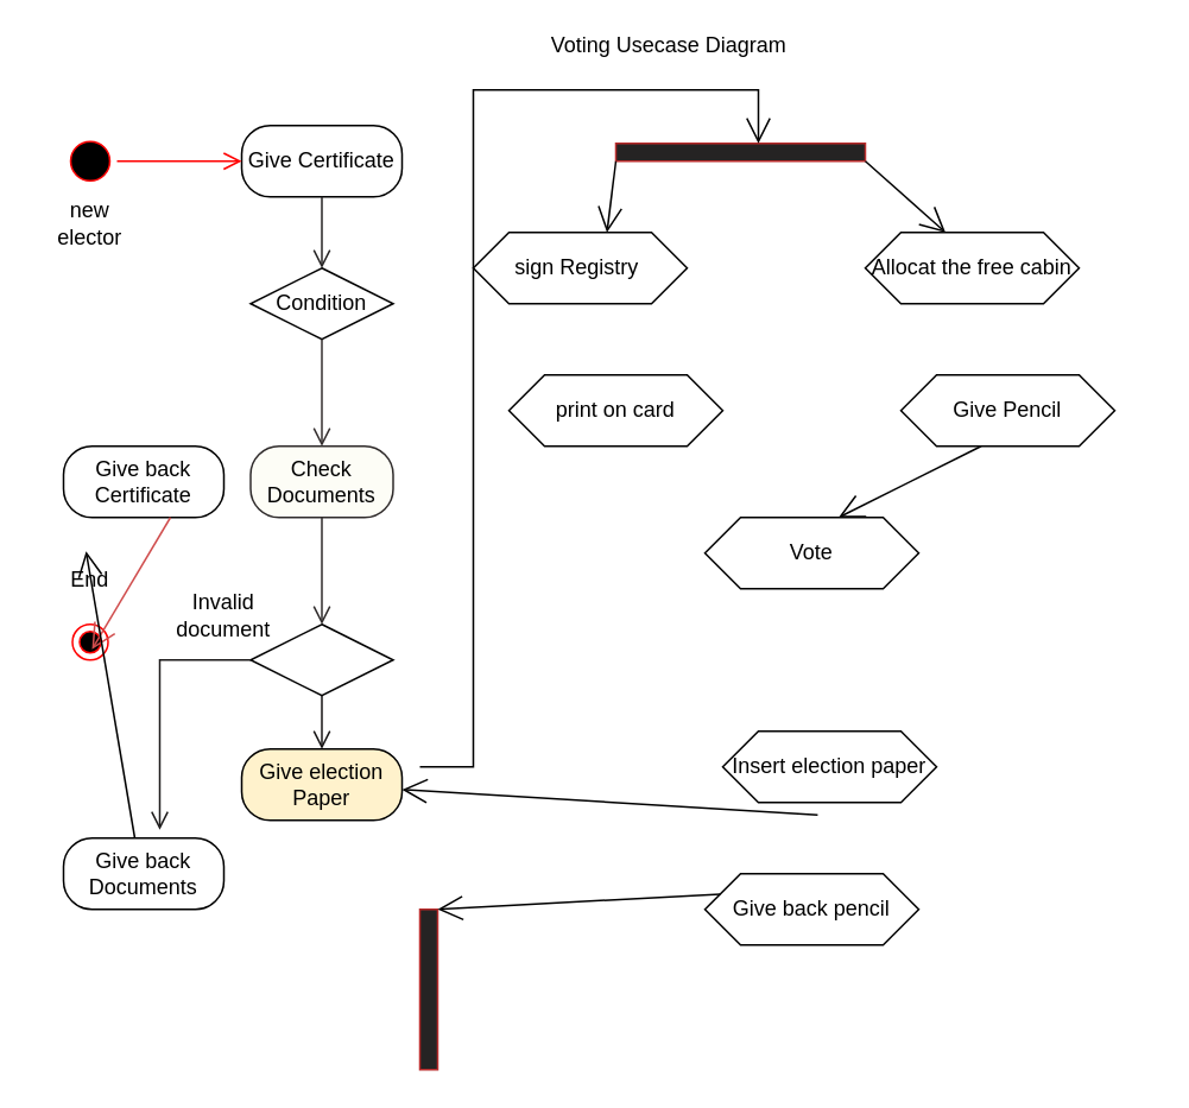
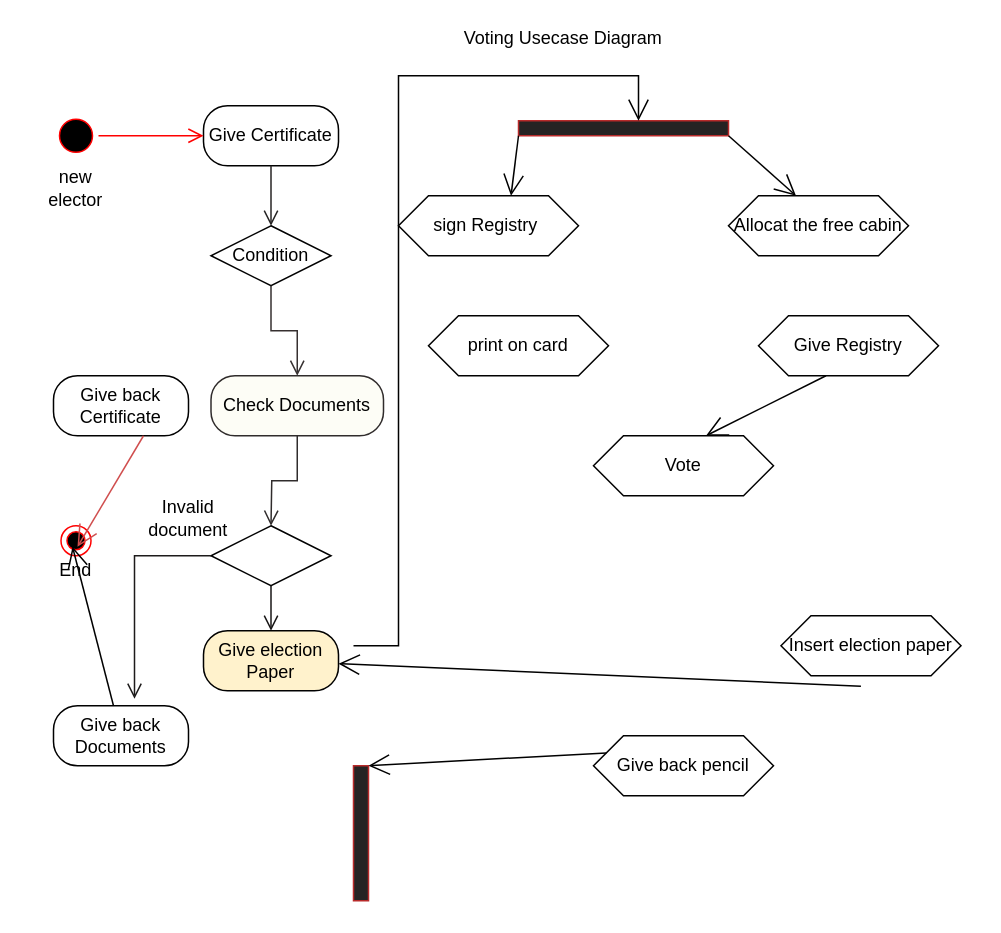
  <mxCell id="0" />
  <mxCell id="1" parent="0" />
  <mxCell id="2" value="Give Certificate" style="rounded=1;whiteSpace=wrap;html=1;arcSize=40;" vertex="1" parent="1"><mxGeometry x="135" y="70" width="90" height="40" as="geometry" /></mxCell>
  <mxCell id="3" value="" style="edgeStyle=orthogonalEdgeStyle;html=1;verticalAlign=bottom;endArrow=open;endSize=8;strokeColor=#272525;rounded=0;" edge="1" parent="1"><mxGeometry relative="1" as="geometry"><mxPoint x="180" y="150" as="targetPoint" /><mxPoint x="180" y="110" as="sourcePoint" /></mxGeometry></mxCell>
  <mxCell id="4" value="" style="ellipse;html=1;shape=endState;fillColor=#000000;strokeColor=#ff0000;" vertex="1" parent="1"><mxGeometry x="40" y="350" width="20" height="20" as="geometry" /></mxCell>
  <mxCell id="5" value="" style="edgeStyle=orthogonalEdgeStyle;html=1;verticalAlign=bottom;endArrow=open;endSize=8;strokeColor=#ff0000;rounded=0;entryX=0;entryY=0.5;entryDx=0;entryDy=0;" edge="1" source="6" parent="1" target="2"><mxGeometry relative="1" as="geometry"><mxPoint x="115" y="130" as="targetPoint" /><mxPoint x="55" y="80" as="sourcePoint" /><Array as="points"><mxPoint x="85" y="90" /><mxPoint x="85" y="90" /></Array></mxGeometry></mxCell>
  <mxCell id="6" value="" style="ellipse;html=1;shape=startState;fillColor=#000000;strokeColor=#ff0000;" vertex="1" parent="1"><mxGeometry x="35" y="75" width="30" height="30" as="geometry" /></mxCell>
  <mxCell id="7" value="Give back Certificate" style="rounded=1;whiteSpace=wrap;html=1;arcSize=40;" vertex="1" parent="1"><mxGeometry x="35" y="250" width="90" height="40" as="geometry" /></mxCell>
  <mxCell id="8" value="Condition" style="rhombus;whiteSpace=wrap;html=1;" vertex="1" parent="1"><mxGeometry x="140" y="150" width="80" height="40" as="geometry" /></mxCell>
  <mxCell id="9" value="" style="edgeStyle=orthogonalEdgeStyle;html=1;align=left;verticalAlign=bottom;endArrow=open;endSize=8;strokeColor=#363030;rounded=0;entryX=0.5;entryY=0;entryDx=0;entryDy=0;" edge="1" source="8" parent="1" target="10"><mxGeometry x="-1" relative="1" as="geometry"><mxPoint x="175" y="250" as="targetPoint" /></mxGeometry></mxCell>
- <mxCell id="10" value="Check Documents" style="rounded=1;whiteSpace=wrap;html=1;arcSize=40;fontColor=#000000;fillColor=#fdfdf6;strokeColor=#302c2c;" vertex="1" parent="1"><mxGeometry x="140" y="250" width="80" height="40" as="geometry" /></mxCell>
+ <mxCell id="10" value="Check Documents" style="rounded=1;whiteSpace=wrap;html=1;arcSize=40;fontColor=#000000;fillColor=#fdfdf6;strokeColor=#302c2c;" vertex="1" parent="1"><mxGeometry x="140" y="250" width="115" height="40" as="geometry" /></mxCell>
  <mxCell id="11" value="" style="edgeStyle=orthogonalEdgeStyle;html=1;verticalAlign=bottom;endArrow=open;endSize=8;strokeColor=#302c2c;rounded=0;" edge="1" source="10" parent="1"><mxGeometry relative="1" as="geometry"><mxPoint x="180" y="350" as="targetPoint" /></mxGeometry></mxCell>
  <mxCell id="12" value="" style="rhombus;whiteSpace=wrap;html=1;" vertex="1" parent="1"><mxGeometry x="140" y="350" width="80" height="40" as="geometry" /></mxCell>
  <mxCell id="13" value="" style="edgeStyle=orthogonalEdgeStyle;html=1;align=left;verticalAlign=bottom;endArrow=open;endSize=8;strokeColor=#181616;rounded=0;" edge="1" source="12" parent="1"><mxGeometry x="-1" relative="1" as="geometry"><mxPoint x="180" y="420" as="targetPoint" /></mxGeometry></mxCell>
  <mxCell id="14" value="" style="edgeStyle=orthogonalEdgeStyle;html=1;align=left;verticalAlign=top;endArrow=open;endSize=8;strokeColor=#1d1b1b;rounded=0;entryX=0.6;entryY=-0.117;entryDx=0;entryDy=0;entryPerimeter=0;" edge="1" source="12" parent="1" target="16"><mxGeometry x="-1" relative="1" as="geometry"><mxPoint x="95" y="320" as="targetPoint" /></mxGeometry></mxCell>
  <mxCell id="15" value="Give election Paper" style="rounded=1;whiteSpace=wrap;html=1;arcSize=40;fillColor=#fff2cc;" vertex="1" parent="1"><mxGeometry x="135" y="420" width="90" height="40" as="geometry" /></mxCell>
  <mxCell id="16" value="Give back Documents" style="rounded=1;whiteSpace=wrap;html=1;arcSize=40;" vertex="1" parent="1"><mxGeometry x="35" y="470" width="90" height="40" as="geometry" /></mxCell>
  <mxCell id="17" value="" style="endArrow=open;endFill=1;endSize=12;html=1;rounded=0;entryX=0.55;entryY=0.7;entryDx=0;entryDy=0;entryPerimeter=0;strokeColor=#d04e4e;" edge="1" parent="1" target="4"><mxGeometry width="160" relative="1" as="geometry"><mxPoint x="95" y="290" as="sourcePoint" /><mxPoint x="255" y="290" as="targetPoint" /></mxGeometry></mxCell>
- <mxCell id="18" value="End&lt;br&gt;" style="text;html=1;strokeColor=none;fillColor=none;align=center;verticalAlign=middle;whiteSpace=wrap;rounded=0;" vertex="1" parent="1"><mxGeometry x="20" y="315" width="60" height="20" as="geometry" /></mxCell>
+ <mxCell id="18" value="End&lt;br&gt;" style="text;html=1;strokeColor=none;fillColor=none;align=center;verticalAlign=middle;whiteSpace=wrap;rounded=0;" vertex="1" parent="1"><mxGeometry x="20" y="370" width="60" height="20" as="geometry" /></mxCell>
  <mxCell id="19" value="" style="endArrow=open;endFill=1;endSize=12;html=1;rounded=0;entryX=0.461;entryY=-0.3;entryDx=0;entryDy=0;entryPerimeter=0;" edge="1" parent="1" target="18"><mxGeometry width="160" relative="1" as="geometry"><mxPoint x="75" y="470" as="sourcePoint" /><mxPoint x="235" y="470" as="targetPoint" /></mxGeometry></mxCell>
  <mxCell id="20" value="" style="html=1;points=[[0,0,0,0,5],[0,1,0,0,-5],[1,0,0,0,5],[1,1,0,0,-5]];perimeter=orthogonalPerimeter;outlineConnect=0;targetShapes=umlLifeline;portConstraint=eastwest;newEdgeStyle={&quot;curved&quot;:0,&quot;rounded&quot;:0};direction=west;fillColor=#252323;strokeColor=#b72a2a;" vertex="1" parent="1"><mxGeometry x="235" y="510" width="10" height="90" as="geometry" /></mxCell>
  <mxCell id="21" value="sign Registry&amp;nbsp;" style="shape=hexagon;perimeter=hexagonPerimeter2;whiteSpace=wrap;html=1;fixedSize=1;" vertex="1" parent="1"><mxGeometry x="265" y="130" width="120" height="40" as="geometry" /></mxCell>
  <mxCell id="22" value="Allocat the free cabin" style="shape=hexagon;perimeter=hexagonPerimeter2;whiteSpace=wrap;html=1;fixedSize=1;" vertex="1" parent="1"><mxGeometry x="485" y="130" width="120" height="40" as="geometry" /></mxCell>
- <mxCell id="23" value="Give Pencil" style="shape=hexagon;perimeter=hexagonPerimeter2;whiteSpace=wrap;html=1;fixedSize=1;" vertex="1" parent="1"><mxGeometry x="505" y="210" width="120" height="40" as="geometry" /></mxCell>
+ <mxCell id="23" value="Give Registry" style="shape=hexagon;perimeter=hexagonPerimeter2;whiteSpace=wrap;html=1;fixedSize=1;" vertex="1" parent="1"><mxGeometry x="505" y="210" width="120" height="40" as="geometry" /></mxCell>
  <mxCell id="24" value="print on card" style="shape=hexagon;perimeter=hexagonPerimeter2;whiteSpace=wrap;html=1;fixedSize=1;" vertex="1" parent="1"><mxGeometry x="285" y="210" width="120" height="40" as="geometry" /></mxCell>
  <mxCell id="25" value="Vote" style="shape=hexagon;perimeter=hexagonPerimeter2;whiteSpace=wrap;html=1;fixedSize=1;" vertex="1" parent="1"><mxGeometry x="395" y="290" width="120" height="40" as="geometry" /></mxCell>
- <mxCell id="26" value="Insert election paper" style="shape=hexagon;perimeter=hexagonPerimeter2;whiteSpace=wrap;html=1;fixedSize=1;" vertex="1" parent="1"><mxGeometry x="405" y="410" width="120" height="40" as="geometry" /></mxCell>
+ <mxCell id="26" value="Insert election paper" style="shape=hexagon;perimeter=hexagonPerimeter2;whiteSpace=wrap;html=1;fixedSize=1;" vertex="1" parent="1"><mxGeometry x="520" y="410" width="120" height="40" as="geometry" /></mxCell>
  <mxCell id="27" value="Give back pencil" style="shape=hexagon;perimeter=hexagonPerimeter2;whiteSpace=wrap;html=1;fixedSize=1;" vertex="1" parent="1"><mxGeometry x="395" y="490" width="120" height="40" as="geometry" /></mxCell>
  <mxCell id="28" value="" style="html=1;points=[[0,0,0,0,5],[0,1,0,0,-5],[1,0,0,0,5],[1,1,0,0,-5]];perimeter=orthogonalPerimeter;outlineConnect=0;targetShapes=umlLifeline;portConstraint=eastwest;newEdgeStyle={&quot;curved&quot;:0,&quot;rounded&quot;:0};direction=south;fillColor=#252323;strokeColor=#b72a2a;" vertex="1" parent="1"><mxGeometry x="345" y="80" width="140" height="10" as="geometry" /></mxCell>
  <mxCell id="29" value="" style="endArrow=open;endFill=1;endSize=12;html=1;rounded=0;exitX=1;exitY=0.25;exitDx=0;exitDy=0;" edge="1" parent="1" target="28"><mxGeometry width="160" relative="1" as="geometry"><mxPoint x="235" y="430" as="sourcePoint" /><mxPoint x="425" y="60" as="targetPoint" /><Array as="points"><mxPoint x="265" y="430" /><mxPoint x="265" y="340" /><mxPoint x="265" y="220" /><mxPoint x="265" y="110" /><mxPoint x="265" y="50" /><mxPoint x="425" y="50" /></Array></mxGeometry></mxCell>
  <mxCell id="30" value="" style="endArrow=open;endFill=1;endSize=12;html=1;rounded=0;exitX=0;exitY=0.25;exitDx=0;exitDy=0;" edge="1" parent="1" source="27" target="20"><mxGeometry width="160" relative="1" as="geometry"><mxPoint x="225" y="380" as="sourcePoint" /><mxPoint x="385" y="380" as="targetPoint" /></mxGeometry></mxCell>
  <mxCell id="31" value="" style="endArrow=open;endFill=1;endSize=12;html=1;rounded=0;entryX=0.375;entryY=0;entryDx=0;entryDy=0;" edge="1" parent="1" source="28" target="22"><mxGeometry width="160" relative="1" as="geometry"><mxPoint x="375" y="310" as="sourcePoint" /><mxPoint x="535" y="310" as="targetPoint" /></mxGeometry></mxCell>
  <mxCell id="32" value="" style="endArrow=open;endFill=1;endSize=12;html=1;rounded=0;entryX=0.625;entryY=0;entryDx=0;entryDy=0;" edge="1" parent="1" source="28" target="21"><mxGeometry width="160" relative="1" as="geometry"><mxPoint x="335" y="80" as="sourcePoint" /><mxPoint x="514.767" y="280" as="targetPoint" /></mxGeometry></mxCell>
  <mxCell id="33" value="" style="endArrow=open;endFill=1;endSize=12;html=1;rounded=0;exitX=0.375;exitY=1;exitDx=0;exitDy=0;entryX=0.625;entryY=0;entryDx=0;entryDy=0;" edge="1" parent="1" source="23" target="25"><mxGeometry width="160" relative="1" as="geometry"><mxPoint x="375" y="310" as="sourcePoint" /><mxPoint x="535" y="310" as="targetPoint" /></mxGeometry></mxCell>
  <mxCell id="34" value="" style="endArrow=open;endFill=1;endSize=12;html=1;rounded=0;exitX=0.444;exitY=1.175;exitDx=0;exitDy=0;exitPerimeter=0;" edge="1" parent="1" source="26" target="15"><mxGeometry width="160" relative="1" as="geometry"><mxPoint x="375" y="310" as="sourcePoint" /><mxPoint x="535" y="310" as="targetPoint" /></mxGeometry></mxCell>
  <mxCell id="35" value="new elector" style="text;html=1;strokeColor=none;fillColor=none;align=center;verticalAlign=middle;whiteSpace=wrap;rounded=0;" vertex="1" parent="1"><mxGeometry x="20" y="110" width="60" height="30" as="geometry" /></mxCell>
  <mxCell id="36" value="Voting Usecase Diagram" style="text;html=1;strokeColor=none;fillColor=none;align=center;verticalAlign=middle;whiteSpace=wrap;rounded=0;" vertex="1" parent="1"><mxGeometry x="105" y="20" width="540" height="10" as="geometry" /></mxCell>
  <mxCell id="37" value="Invalid document" style="text;html=1;strokeColor=none;fillColor=none;align=center;verticalAlign=middle;whiteSpace=wrap;rounded=0;" vertex="1" parent="1"><mxGeometry x="95" y="330" width="60" height="30" as="geometry" /></mxCell>
